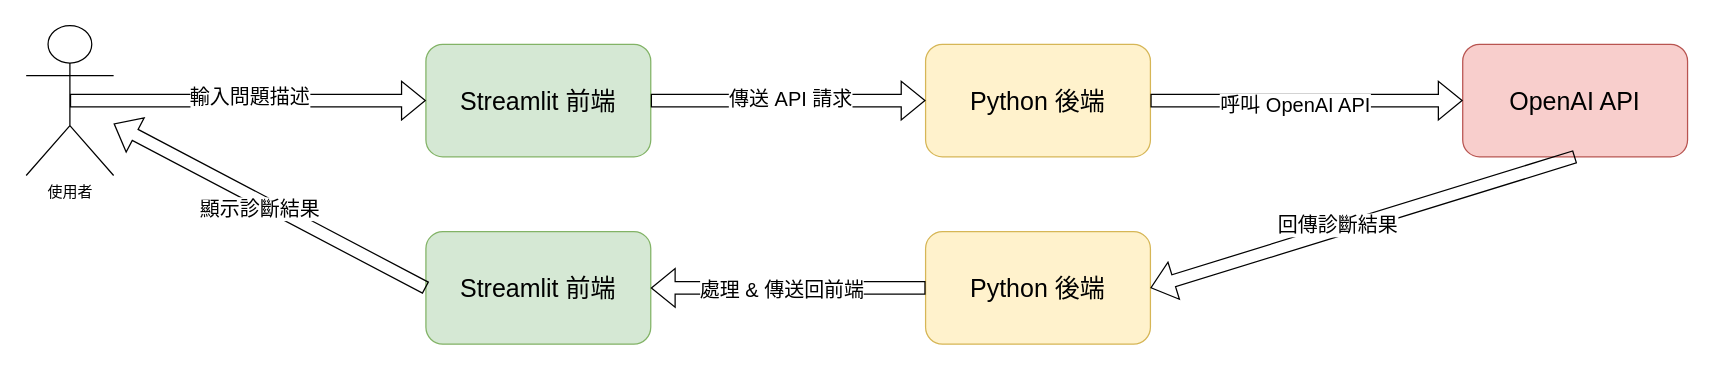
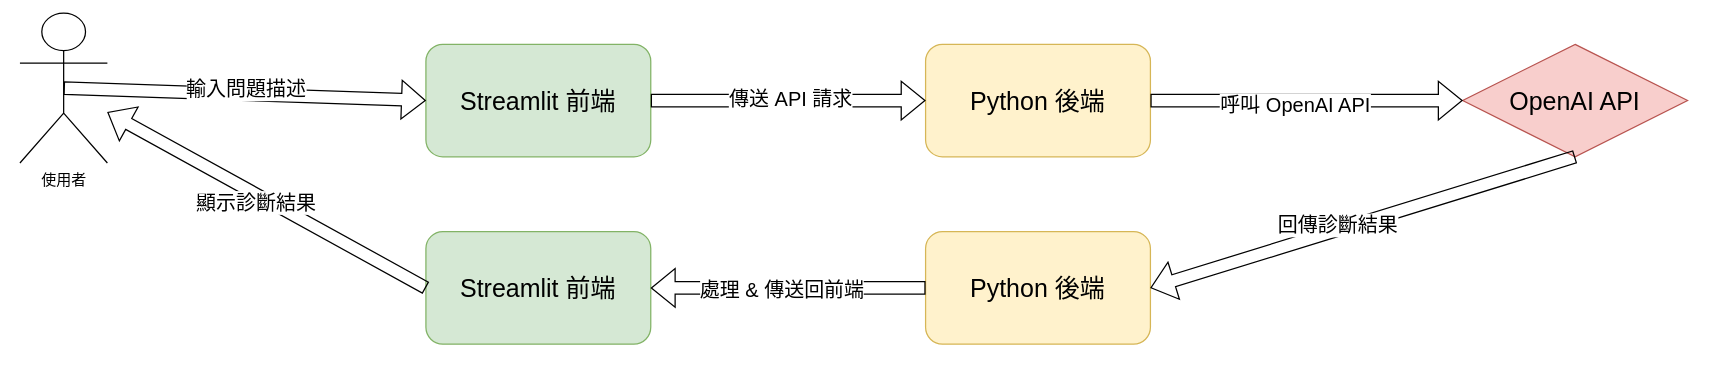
  <mxCell id="0" />
  <mxCell id="1" parent="0" />
- <mxCell id="2" value="使用者" style="shape=umlActor;verticalLabelPosition=bottom;verticalAlign=top;html=1;outlineConnect=0;" vertex="1" parent="1"><mxGeometry x="20" y="20" width="70" height="120" as="geometry" /></mxCell>
+ <mxCell id="2" value="使用者" style="shape=umlActor;verticalLabelPosition=bottom;verticalAlign=top;html=1;outlineConnect=0;" vertex="1" parent="1"><mxGeometry x="15" y="10" width="70" height="120" as="geometry" /></mxCell>
  <mxCell id="3" value="&lt;font style=&quot;font-size: 20px;&quot;&gt;Streamlit 前端&lt;/font&gt;" style="rounded=1;whiteSpace=wrap;html=1;fillColor=#d5e8d4;strokeColor=#82b366;" vertex="1" parent="1"><mxGeometry x="340" y="35" width="180" height="90" as="geometry" /></mxCell>
  <mxCell id="4" value="&lt;font style=&quot;font-size: 20px;&quot;&gt;Python 後端&lt;/font&gt;" style="rounded=1;whiteSpace=wrap;html=1;fillColor=#fff2cc;strokeColor=#d6b656;" vertex="1" parent="1"><mxGeometry x="740" y="35" width="180" height="90" as="geometry" /></mxCell>
- <mxCell id="5" value="&lt;font style=&quot;font-size: 20px;&quot;&gt;OpenAI API&lt;/font&gt;" style="rounded=1;whiteSpace=wrap;html=1;fillColor=#f8cecc;strokeColor=#b85450;" vertex="1" parent="1"><mxGeometry x="1170" y="35" width="180" height="90" as="geometry" /></mxCell>
+ <mxCell id="5" value="&lt;font style=&quot;font-size: 20px;&quot;&gt;OpenAI API&lt;/font&gt;" style="rhombus;whiteSpace=wrap;html=1;fillColor=#f8cecc;strokeColor=#b85450;" vertex="1" parent="1"><mxGeometry x="1170" y="35" width="180" height="90" as="geometry" /></mxCell>
  <mxCell id="6" value="" style="shape=flexArrow;endArrow=classic;html=1;rounded=0;exitX=0.5;exitY=0.5;exitDx=0;exitDy=0;exitPerimeter=0;entryX=0;entryY=0.5;entryDx=0;entryDy=0;" edge="1" parent="1" source="2" target="3"><mxGeometry width="50" height="50" relative="1" as="geometry"><mxPoint x="650" y="75" as="sourcePoint" /><mxPoint x="700" y="25" as="targetPoint" /></mxGeometry></mxCell>
  <mxCell id="7" value="&lt;font style=&quot;font-size: 16px;&quot;&gt;輸入問題描述&lt;/font&gt;" style="edgeLabel;html=1;align=center;verticalAlign=middle;resizable=0;points=[];" vertex="1" connectable="0" parent="6"><mxGeometry x="0.001" y="4" relative="1" as="geometry"><mxPoint as="offset" /></mxGeometry></mxCell>
  <mxCell id="8" value="" style="shape=flexArrow;endArrow=classic;html=1;rounded=0;exitX=1;exitY=0.5;exitDx=0;exitDy=0;entryX=0;entryY=0.5;entryDx=0;entryDy=0;" edge="1" parent="1" source="3" target="4"><mxGeometry width="50" height="50" relative="1" as="geometry"><mxPoint x="650" y="75" as="sourcePoint" /><mxPoint x="700" y="25" as="targetPoint" /></mxGeometry></mxCell>
  <mxCell id="9" value="&lt;font style=&quot;font-size: 16px;&quot;&gt;傳送 API 請求&lt;/font&gt;" style="edgeLabel;html=1;align=center;verticalAlign=middle;resizable=0;points=[];" vertex="1" connectable="0" parent="8"><mxGeometry x="-0.003" y="2" relative="1" as="geometry"><mxPoint x="1" as="offset" /></mxGeometry></mxCell>
  <mxCell id="10" value="" style="shape=flexArrow;endArrow=classic;html=1;rounded=0;entryX=0;entryY=0.5;entryDx=0;entryDy=0;exitX=1;exitY=0.5;exitDx=0;exitDy=0;" edge="1" parent="1" source="4" target="5"><mxGeometry width="50" height="50" relative="1" as="geometry"><mxPoint x="650" y="65" as="sourcePoint" /><mxPoint x="700" y="15" as="targetPoint" /></mxGeometry></mxCell>
  <mxCell id="11" value="&lt;font style=&quot;font-size: 16px;&quot;&gt;呼叫 OpenAI API&lt;/font&gt;" style="edgeLabel;html=1;align=center;verticalAlign=middle;resizable=0;points=[];" vertex="1" connectable="0" parent="10"><mxGeometry x="-0.088" y="-3" relative="1" as="geometry"><mxPoint x="1" as="offset" /></mxGeometry></mxCell>
  <mxCell id="12" value="&lt;font style=&quot;font-size: 20px;&quot;&gt;Python 後端&lt;/font&gt;" style="rounded=1;whiteSpace=wrap;html=1;fillColor=#fff2cc;strokeColor=#d6b656;" vertex="1" parent="1"><mxGeometry x="740" y="185" width="180" height="90" as="geometry" /></mxCell>
  <mxCell id="13" value="" style="shape=flexArrow;endArrow=classic;html=1;rounded=0;exitX=0.5;exitY=1;exitDx=0;exitDy=0;entryX=1;entryY=0.5;entryDx=0;entryDy=0;" edge="1" parent="1" source="5" target="12"><mxGeometry width="50" height="50" relative="1" as="geometry"><mxPoint x="630" y="65" as="sourcePoint" /><mxPoint x="680" y="15" as="targetPoint" /></mxGeometry></mxCell>
  <mxCell id="14" value="&lt;font style=&quot;font-size: 16px;&quot;&gt;回傳診斷結果&lt;/font&gt;" style="edgeLabel;html=1;align=center;verticalAlign=middle;resizable=0;points=[];" vertex="1" connectable="0" parent="13"><mxGeometry x="0.115" y="-4" relative="1" as="geometry"><mxPoint as="offset" /></mxGeometry></mxCell>
  <mxCell id="15" value="&lt;font style=&quot;font-size: 20px;&quot;&gt;Streamlit 前端&lt;/font&gt;" style="rounded=1;whiteSpace=wrap;html=1;fillColor=#d5e8d4;strokeColor=#82b366;" vertex="1" parent="1"><mxGeometry x="340" y="185" width="180" height="90" as="geometry" /></mxCell>
  <mxCell id="16" value="" style="shape=flexArrow;endArrow=classic;html=1;rounded=0;exitX=0;exitY=0.5;exitDx=0;exitDy=0;entryX=1;entryY=0.5;entryDx=0;entryDy=0;" edge="1" parent="1" source="12" target="15"><mxGeometry width="50" height="50" relative="1" as="geometry"><mxPoint x="630" y="65" as="sourcePoint" /><mxPoint x="680" y="15" as="targetPoint" /></mxGeometry></mxCell>
  <mxCell id="17" value="&lt;font style=&quot;font-size: 16px;&quot;&gt;處理 &amp;amp; 傳送回前端&lt;/font&gt;" style="edgeLabel;html=1;align=center;verticalAlign=middle;resizable=0;points=[];" vertex="1" connectable="0" parent="16"><mxGeometry x="0.042" y="1" relative="1" as="geometry"><mxPoint x="-1" as="offset" /></mxGeometry></mxCell>
  <mxCell id="18" value="" style="shape=flexArrow;endArrow=classic;html=1;rounded=0;exitX=0;exitY=0.5;exitDx=0;exitDy=0;" edge="1" parent="1" source="15" target="2"><mxGeometry width="50" height="50" relative="1" as="geometry"><mxPoint x="410" y="115" as="sourcePoint" /><mxPoint x="460" y="65" as="targetPoint" /></mxGeometry></mxCell>
  <mxCell id="19" value="&lt;font style=&quot;font-size: 16px;&quot;&gt;顯示診斷結果&lt;/font&gt;" style="edgeLabel;html=1;align=center;verticalAlign=middle;resizable=0;points=[];" vertex="1" connectable="0" parent="18"><mxGeometry x="0.049" y="6" relative="1" as="geometry"><mxPoint as="offset" /></mxGeometry></mxCell>
